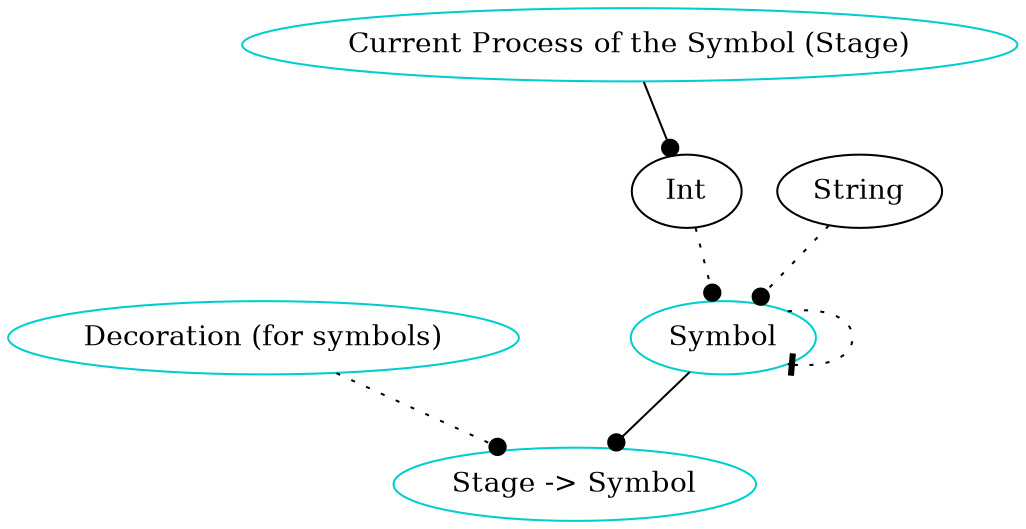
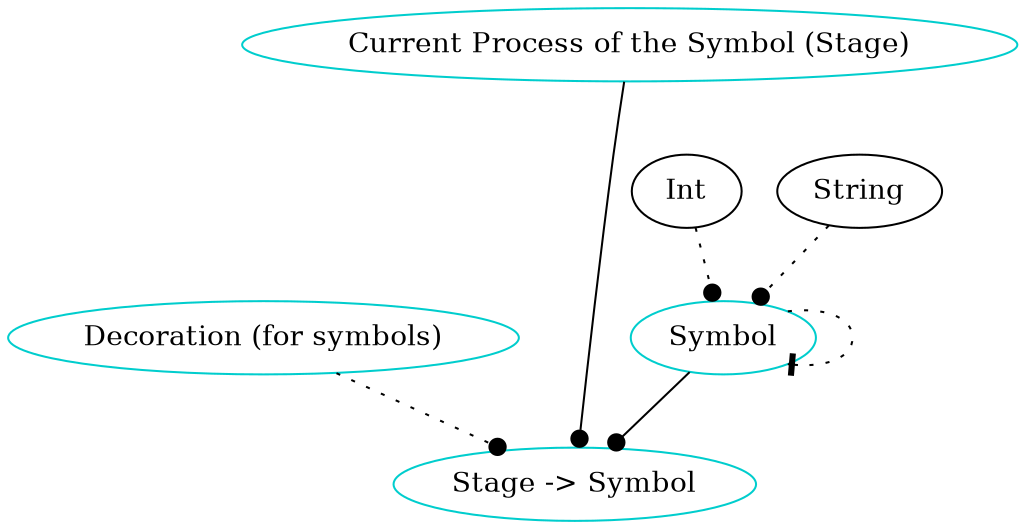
  digraph {
    fontname="DejaVu Serif"
    node [color=cyan3 fontname="DejaVu Serif" shape=oval]
    edge [arrowhead=dot fontname="DejaVu Serif" style=dotted]
    n1 [label=Symbol]
    n2 [label="Stage -> Symbol"]
    n3 [label="Decoration (for symbols)"]
    Int [color="" shape=""]
    String [color="" shape=""]
    n6 [label="Current Process of the Symbol (Stage)"]
    n1 -> n1 [arrowhead=tee]
    n1 -> n2 [style=""]
    n3 -> n2
    Int -> n1
    String -> n1
-   n6 -> Int [style=""]
+   n6 -> n2 [style=""]
  }
